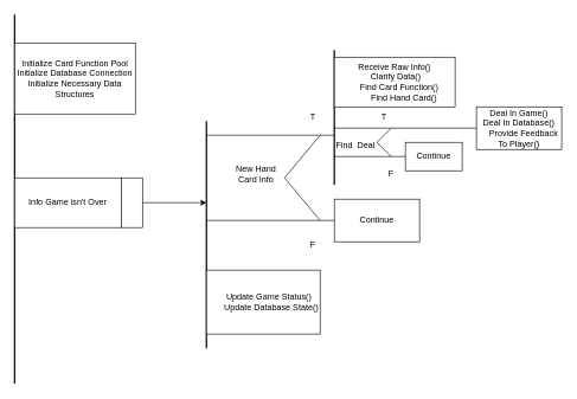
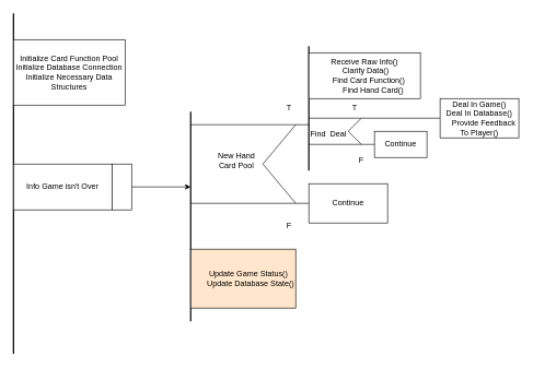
  <mxCell id="0" />
  <mxCell id="1" parent="0" />
  <mxCell id="2" value="" style="endArrow=none;html=1;rounded=0;strokeWidth=2;" edge="1" parent="1"><mxGeometry width="50" height="50" relative="1" as="geometry"><mxPoint x="20" y="540" as="sourcePoint" /><mxPoint x="20" y="20" as="targetPoint" /></mxGeometry></mxCell>
  <mxCell id="3" value="&lt;div&gt;Initialize Card Function Pool&lt;/div&gt;&lt;div&gt;Initialize Database Connection&lt;/div&gt;&lt;div&gt;Initialize Necessary Data Structures&lt;/div&gt;" style="rounded=0;whiteSpace=wrap;html=1;" vertex="1" parent="1"><mxGeometry x="20" y="60" width="170" height="100" as="geometry" /></mxCell>
  <mxCell id="4" value="Info Game isn't Over" style="rounded=0;whiteSpace=wrap;html=1;" vertex="1" parent="1"><mxGeometry x="20" y="250" width="150" height="70" as="geometry" /></mxCell>
  <mxCell id="5" value="" style="endArrow=none;html=1;rounded=0;strokeWidth=2;" edge="1" parent="1"><mxGeometry width="50" height="50" relative="1" as="geometry"><mxPoint x="290" y="490" as="sourcePoint" /><mxPoint x="290" y="170" as="targetPoint" /></mxGeometry></mxCell>
  <mxCell id="6" style="edgeStyle=orthogonalEdgeStyle;rounded=0;orthogonalLoop=1;jettySize=auto;html=1;" edge="1" parent="1" source="7"><mxGeometry relative="1" as="geometry"><mxPoint x="290" y="285" as="targetPoint" /></mxGeometry></mxCell>
  <mxCell id="7" value="" style="rounded=0;whiteSpace=wrap;html=1;" vertex="1" parent="1"><mxGeometry x="170" y="250" width="30" height="70" as="geometry" /></mxCell>
- <mxCell id="8" value="&lt;div&gt;&amp;nbsp; &amp;nbsp; &amp;nbsp;Update Game Status()&lt;/div&gt;&lt;div&gt;&amp;nbsp; &amp;nbsp; &amp;nbsp; &amp;nbsp;Update Database State()&lt;/div&gt;" style="rounded=0;whiteSpace=wrap;html=1;" vertex="1" parent="1"><mxGeometry x="290" y="380" width="160" height="90" as="geometry" /></mxCell>
+ <mxCell id="8" value="&lt;div&gt;&amp;nbsp; &amp;nbsp; &amp;nbsp;Update Game Status()&lt;/div&gt;&lt;div&gt;&amp;nbsp; &amp;nbsp; &amp;nbsp; &amp;nbsp;Update Database State()&lt;/div&gt;" style="rounded=0;whiteSpace=wrap;html=1;fillColor=#ffe6cc;" vertex="1" parent="1"><mxGeometry x="290" y="380" width="160" height="90" as="geometry" /></mxCell>
  <mxCell id="9" value="" style="endArrow=none;html=1;rounded=0;" edge="1" parent="1"><mxGeometry width="50" height="50" relative="1" as="geometry"><mxPoint x="290" y="190" as="sourcePoint" /><mxPoint x="470" y="190" as="targetPoint" /></mxGeometry></mxCell>
  <mxCell id="10" value="" style="endArrow=none;html=1;rounded=0;" edge="1" parent="1"><mxGeometry width="50" height="50" relative="1" as="geometry"><mxPoint x="290" y="310" as="sourcePoint" /><mxPoint x="470" y="310" as="targetPoint" /></mxGeometry></mxCell>
  <mxCell id="11" value="" style="endArrow=none;html=1;rounded=0;" edge="1" parent="1"><mxGeometry width="50" height="50" relative="1" as="geometry"><mxPoint x="400" y="250" as="sourcePoint" /><mxPoint x="450" y="190" as="targetPoint" /></mxGeometry></mxCell>
  <mxCell id="12" value="" style="endArrow=none;html=1;rounded=0;" edge="1" parent="1"><mxGeometry width="50" height="50" relative="1" as="geometry"><mxPoint x="400" y="250" as="sourcePoint" /><mxPoint x="450" y="310" as="targetPoint" /></mxGeometry></mxCell>
- <mxCell id="13" value="New Hand Card Info" style="text;html=1;align=center;verticalAlign=middle;whiteSpace=wrap;rounded=0;" vertex="1" parent="1"><mxGeometry x="330" y="230" width="60" height="30" as="geometry" /></mxCell>
+ <mxCell id="13" value="New Hand Card Pool" style="text;html=1;align=center;verticalAlign=middle;whiteSpace=wrap;rounded=0;" vertex="1" parent="1"><mxGeometry x="330" y="230" width="60" height="30" as="geometry" /></mxCell>
  <mxCell id="14" value="T" style="text;html=1;align=center;verticalAlign=middle;whiteSpace=wrap;rounded=0;" vertex="1" parent="1"><mxGeometry x="410" y="150" width="60" height="30" as="geometry" /></mxCell>
  <mxCell id="15" value="F" style="text;html=1;align=center;verticalAlign=middle;whiteSpace=wrap;rounded=0;" vertex="1" parent="1"><mxGeometry x="410" y="330" width="60" height="30" as="geometry" /></mxCell>
  <mxCell id="16" value="" style="endArrow=none;html=1;rounded=0;strokeWidth=2;" edge="1" parent="1"><mxGeometry width="50" height="50" relative="1" as="geometry"><mxPoint x="470" y="260" as="sourcePoint" /><mxPoint x="470" y="70" as="targetPoint" /></mxGeometry></mxCell>
  <mxCell id="17" value="Receive Raw Info()&lt;br&gt;&amp;nbsp;Clarify Data()&lt;br&gt;&amp;nbsp; &amp;nbsp; Find Card Function()&lt;br&gt;&amp;nbsp; &amp;nbsp; &amp;nbsp; &amp;nbsp; Find Hand Card()" style="rounded=0;whiteSpace=wrap;html=1;" vertex="1" parent="1"><mxGeometry x="470" y="80" width="170" height="70" as="geometry" /></mxCell>
  <mxCell id="18" value="" style="endArrow=none;html=1;rounded=0;entryX=0;entryY=0.5;entryDx=0;entryDy=0;" edge="1" parent="1" target="24"><mxGeometry width="50" height="50" relative="1" as="geometry"><mxPoint x="470" y="180" as="sourcePoint" /><mxPoint x="570" y="180" as="targetPoint" /></mxGeometry></mxCell>
  <mxCell id="19" value="" style="endArrow=none;html=1;rounded=0;" edge="1" parent="1"><mxGeometry width="50" height="50" relative="1" as="geometry"><mxPoint x="470" y="220" as="sourcePoint" /><mxPoint x="570" y="220" as="targetPoint" /></mxGeometry></mxCell>
  <mxCell id="20" value="" style="endArrow=none;html=1;rounded=0;" edge="1" parent="1"><mxGeometry width="50" height="50" relative="1" as="geometry"><mxPoint x="550" y="220" as="sourcePoint" /><mxPoint x="550" y="180" as="targetPoint" /><Array as="points"><mxPoint x="530" y="200" /></Array></mxGeometry></mxCell>
  <mxCell id="21" value="Find&amp;nbsp; Deal" style="text;html=1;align=center;verticalAlign=middle;whiteSpace=wrap;rounded=0;" vertex="1" parent="1"><mxGeometry x="470" y="190" width="60" height="30" as="geometry" /></mxCell>
  <mxCell id="22" value="T" style="text;html=1;align=center;verticalAlign=middle;whiteSpace=wrap;rounded=0;" vertex="1" parent="1"><mxGeometry x="510" y="150" width="60" height="30" as="geometry" /></mxCell>
  <mxCell id="23" value="F" style="text;html=1;align=center;verticalAlign=middle;whiteSpace=wrap;rounded=0;" vertex="1" parent="1"><mxGeometry x="520" y="230" width="60" height="30" as="geometry" /></mxCell>
  <mxCell id="24" value="&lt;div&gt;Deal In Game()&lt;/div&gt;&lt;div&gt;Deal In Database()&lt;/div&gt;&lt;div&gt;&amp;nbsp; &amp;nbsp; Provide Feedback To Player()&lt;/div&gt;" style="rounded=0;whiteSpace=wrap;html=1;" vertex="1" parent="1"><mxGeometry x="670" y="150" width="120" height="60" as="geometry" /></mxCell>
  <mxCell id="25" value="Continue" style="rounded=0;whiteSpace=wrap;html=1;" vertex="1" parent="1"><mxGeometry x="570" y="200" width="80" height="40" as="geometry" /></mxCell>
  <mxCell id="26" value="Continue" style="rounded=0;whiteSpace=wrap;html=1;" vertex="1" parent="1"><mxGeometry x="470" y="280" width="120" height="60" as="geometry" /></mxCell>
